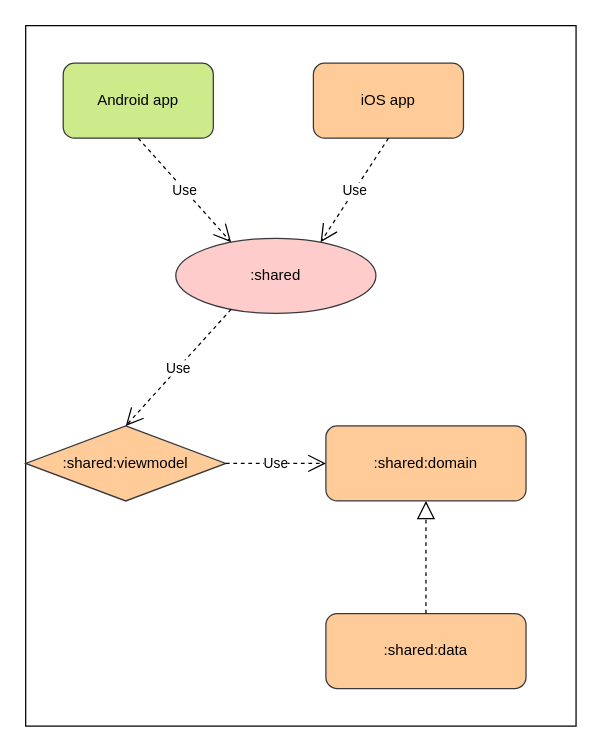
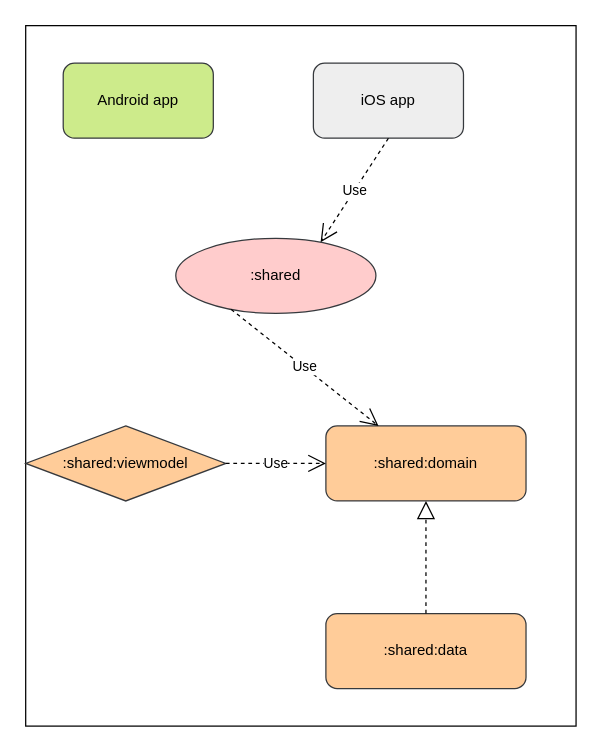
  <mxCell id="0" />
  <mxCell id="1" parent="0" />
  <mxCell id="2" value="" style="rounded=0;whiteSpace=wrap;html=1;" vertex="1" parent="1"><mxGeometry y="20" width="440" height="560" as="geometry" x="20" /></mxCell>
  <mxCell id="3" value="Android app" style="rounded=1;whiteSpace=wrap;html=1;fillColor=#cdeb8b;strokeColor=#36393d;" parent="1" vertex="1"><mxGeometry x="50" y="50" width="120" height="60" as="geometry" /></mxCell>
- <mxCell id="4" value="iOS app" style="rounded=1;whiteSpace=wrap;html=1;fillColor=#ffcc99;strokeColor=#36393d;" parent="1" vertex="1"><mxGeometry x="250" y="50" width="120" height="60" as="geometry" /></mxCell>
+ <mxCell id="4" value="iOS app" style="rounded=1;whiteSpace=wrap;html=1;fillColor=#eeeeee;strokeColor=#36393d;" parent="1" vertex="1"><mxGeometry x="250" y="50" width="120" height="60" as="geometry" /></mxCell>
  <mxCell id="5" value=":shared" style="ellipse;whiteSpace=wrap;html=1;fillColor=#ffcccc;strokeColor=#36393d;" parent="1" vertex="1"><mxGeometry x="140" y="190" width="160" height="60" as="geometry" /></mxCell>
  <mxCell id="6" value=":shared:domain" style="rounded=1;whiteSpace=wrap;html=1;fillColor=#ffcc99;strokeColor=#36393d;" parent="1" vertex="1"><mxGeometry x="260" y="340" width="160" height="60" as="geometry" /></mxCell>
  <mxCell id="7" value=":shared:data" style="rounded=1;whiteSpace=wrap;html=1;fillColor=#ffcc99;strokeColor=#36393d;" parent="1" vertex="1"><mxGeometry x="260" y="490" width="160" height="60" as="geometry" /></mxCell>
  <mxCell id="8" value=":shared:viewmodel" style="rhombus;whiteSpace=wrap;html=1;fillColor=#ffcc99;strokeColor=#36393d;" vertex="1" parent="1"><mxGeometry y="340" width="160" height="60" as="geometry" x="20" /></mxCell>
- <mxCell id="9" value="Use" style="endArrow=open;endSize=12;dashed=1;html=1;rounded=0;exitX=0.5;exitY=1;exitDx=0;exitDy=0;entryX=0.25;entryY=0;entryDx=0;entryDy=0;" edge="1" parent="1" source="3" target="5"><mxGeometry width="160" relative="1" as="geometry"><mxPoint x="80" y="180" as="sourcePoint" /><mxPoint x="240" y="180" as="targetPoint" /></mxGeometry></mxCell>
  <mxCell id="10" value="Use" style="endArrow=open;endSize=12;dashed=1;html=1;rounded=0;exitX=0.5;exitY=1;exitDx=0;exitDy=0;entryX=0.75;entryY=0;entryDx=0;entryDy=0;" edge="1" parent="1" source="4" target="5"><mxGeometry width="160" relative="1" as="geometry"><mxPoint x="120" y="120" as="sourcePoint" /><mxPoint x="190" y="200" as="targetPoint" /></mxGeometry></mxCell>
- <mxCell id="11" value="Use" style="endArrow=open;endSize=12;dashed=1;html=1;rounded=0;exitX=0.25;exitY=1;exitDx=0;exitDy=0;entryX=0.5;entryY=0;entryDx=0;entryDy=0;" edge="1" parent="1" source="5" target="8"><mxGeometry width="160" relative="1" as="geometry"><mxPoint x="120" y="120" as="sourcePoint" /><mxPoint x="190" y="200" as="targetPoint" /></mxGeometry></mxCell>
+ <mxCell id="11" value="Use" style="endArrow=open;endSize=12;dashed=1;html=1;rounded=0;exitX=0.25;exitY=1;exitDx=0;exitDy=0;" edge="1" parent="1" source="5" target="6"><mxGeometry width="160" relative="1" as="geometry"><mxPoint x="120" y="120" as="sourcePoint" /><mxPoint x="190" y="200" as="targetPoint" /></mxGeometry></mxCell>
  <mxCell id="12" value="Use" style="endArrow=open;endSize=12;dashed=1;html=1;rounded=0;exitX=1;exitY=0.5;exitDx=0;exitDy=0;entryX=0;entryY=0.5;entryDx=0;entryDy=0;" edge="1" parent="1" source="8" target="6"><mxGeometry width="160" relative="1" as="geometry"><mxPoint x="190" y="260" as="sourcePoint" /><mxPoint x="110" y="350" as="targetPoint" /></mxGeometry></mxCell>
  <mxCell id="13" value="" style="endArrow=block;dashed=1;endFill=0;endSize=12;html=1;rounded=0;entryX=0.5;entryY=1;entryDx=0;entryDy=0;" edge="1" parent="1" source="7" target="6"><mxGeometry width="160" relative="1" as="geometry"><mxPoint x="190" y="430" as="sourcePoint" /><mxPoint x="350" y="430" as="targetPoint" /></mxGeometry></mxCell>
